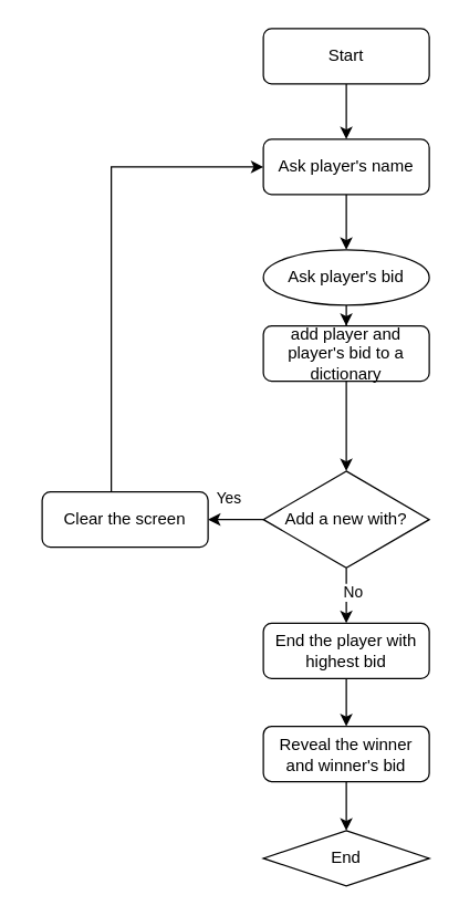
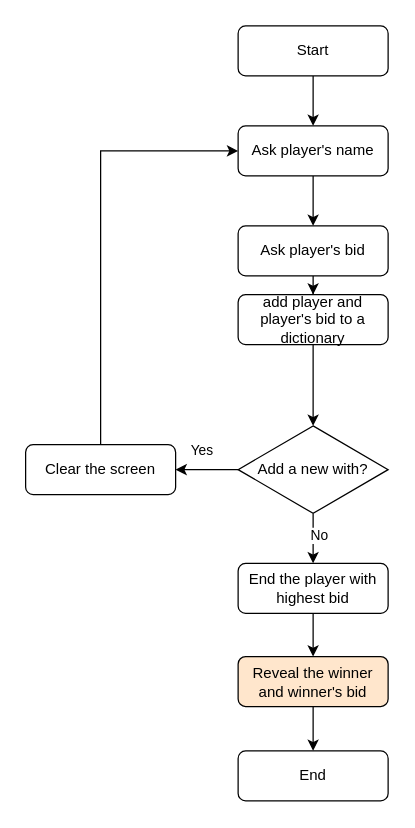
  <mxCell id="0" />
  <mxCell id="1" parent="0" />
  <mxCell id="2" value="" style="edgeStyle=orthogonalEdgeStyle;rounded=0;orthogonalLoop=1;jettySize=auto;html=1;" edge="1" parent="1" source="3" target="14"><mxGeometry relative="1" as="geometry" /></mxCell>
  <mxCell id="3" value="Start" style="rounded=1;whiteSpace=wrap;html=1;fontSize=12;glass=0;strokeWidth=1;shadow=0;" parent="1" vertex="1"><mxGeometry x="190" y="20" width="120" height="40" as="geometry" /></mxCell>
  <mxCell id="4" value="" style="edgeStyle=orthogonalEdgeStyle;rounded=0;orthogonalLoop=1;jettySize=auto;html=1;" edge="1" parent="1" source="5" target="7"><mxGeometry relative="1" as="geometry" /></mxCell>
- <mxCell id="5" value="Ask player's bid" style="ellipse;whiteSpace=wrap;html=1;fontSize=12;glass=0;strokeWidth=1;shadow=0;" vertex="1" parent="1"><mxGeometry x="190" y="180" width="120" height="40" as="geometry" /></mxCell>
+ <mxCell id="5" value="Ask player's bid" style="rounded=1;whiteSpace=wrap;html=1;fontSize=12;glass=0;strokeWidth=1;shadow=0;" vertex="1" parent="1"><mxGeometry x="190" y="180" width="120" height="40" as="geometry" /></mxCell>
  <mxCell id="6" value="" style="edgeStyle=orthogonalEdgeStyle;rounded=0;orthogonalLoop=1;jettySize=auto;html=1;" edge="1" parent="1" source="7" target="12"><mxGeometry relative="1" as="geometry" /></mxCell>
  <mxCell id="7" value="add player and player's bid to a dictionary" style="rounded=1;whiteSpace=wrap;html=1;fontSize=12;glass=0;strokeWidth=1;shadow=0;" vertex="1" parent="1"><mxGeometry x="190" y="235" width="120" height="40" as="geometry" /></mxCell>
  <mxCell id="8" value="" style="edgeStyle=orthogonalEdgeStyle;rounded=0;orthogonalLoop=1;jettySize=auto;html=1;" edge="1" parent="1" source="12" target="16"><mxGeometry relative="1" as="geometry" /></mxCell>
  <mxCell id="9" value="Yes" style="edgeLabel;html=1;align=center;verticalAlign=middle;resizable=0;points=[];" vertex="1" connectable="0" parent="8"><mxGeometry x="-0.15" y="-4" relative="1" as="geometry"><mxPoint x="-9" y="-12" as="offset" /></mxGeometry></mxCell>
  <mxCell id="10" value="" style="edgeStyle=orthogonalEdgeStyle;rounded=0;orthogonalLoop=1;jettySize=auto;html=1;" edge="1" parent="1" source="12" target="18"><mxGeometry relative="1" as="geometry" /></mxCell>
  <mxCell id="11" value="No" style="edgeLabel;html=1;align=center;verticalAlign=middle;resizable=0;points=[];" vertex="1" connectable="0" parent="10"><mxGeometry x="-0.175" y="4" relative="1" as="geometry"><mxPoint as="offset" /></mxGeometry></mxCell>
  <mxCell id="12" value="Add a new with?" style="rhombus;whiteSpace=wrap;html=1;rounded=0;shadow=0;strokeWidth=1;glass=0;" vertex="1" parent="1"><mxGeometry x="190" y="340" width="120" height="70" as="geometry" /></mxCell>
  <mxCell id="13" value="" style="edgeStyle=orthogonalEdgeStyle;rounded=0;orthogonalLoop=1;jettySize=auto;html=1;" edge="1" parent="1" source="14" target="5"><mxGeometry relative="1" as="geometry" /></mxCell>
  <mxCell id="14" value="Ask player's name" style="rounded=1;whiteSpace=wrap;html=1;fontSize=12;glass=0;strokeWidth=1;shadow=0;" vertex="1" parent="1"><mxGeometry x="190" y="100" width="120" height="40" as="geometry" /></mxCell>
  <mxCell id="15" value="" style="edgeStyle=orthogonalEdgeStyle;rounded=0;orthogonalLoop=1;jettySize=auto;html=1;" edge="1" parent="1" source="16" target="14"><mxGeometry relative="1" as="geometry"><Array as="points"><mxPoint x="80" y="120" /></Array></mxGeometry></mxCell>
- <mxCell id="16" value="Clear the screen" style="whiteSpace=wrap;html=1;rounded=1;shadow=0;strokeWidth=1;glass=0;" vertex="1" parent="1"><mxGeometry x="30" y="355" width="120" height="40" as="geometry" /></mxCell>
+ <mxCell id="16" value="Clear the screen" style="whiteSpace=wrap;html=1;rounded=1;shadow=0;strokeWidth=1;glass=0;" vertex="1" parent="1"><mxGeometry x="20" y="355" width="120" height="40" as="geometry" /></mxCell>
  <mxCell id="17" value="" style="edgeStyle=orthogonalEdgeStyle;rounded=0;orthogonalLoop=1;jettySize=auto;html=1;" edge="1" parent="1" source="18" target="20"><mxGeometry relative="1" as="geometry" /></mxCell>
  <mxCell id="18" value="End the player with highest bid" style="whiteSpace=wrap;html=1;rounded=1;shadow=0;strokeWidth=1;glass=0;" vertex="1" parent="1"><mxGeometry x="190" y="450" width="120" height="40" as="geometry" /></mxCell>
  <mxCell id="19" value="" style="edgeStyle=orthogonalEdgeStyle;rounded=0;orthogonalLoop=1;jettySize=auto;html=1;" edge="1" parent="1" source="20" target="21"><mxGeometry relative="1" as="geometry" /></mxCell>
- <mxCell id="20" value="Reveal the winner and winner's bid" style="whiteSpace=wrap;html=1;rounded=1;shadow=0;strokeWidth=1;glass=0;" vertex="1" parent="1"><mxGeometry x="190" y="524.5" width="120" height="40" as="geometry" /></mxCell>
- <mxCell id="21" value="End" style="rhombus;whiteSpace=wrap;html=1;shadow=0;strokeWidth=1;glass=0;" vertex="1" parent="1"><mxGeometry x="190" y="600" width="120" height="40" as="geometry" /></mxCell>
+ <mxCell id="20" value="Reveal the winner and winner's bid" style="whiteSpace=wrap;html=1;rounded=1;shadow=0;strokeWidth=1;glass=0;fillColor=#ffe6cc;" vertex="1" parent="1"><mxGeometry x="190" y="524.5" width="120" height="40" as="geometry" /></mxCell>
+ <mxCell id="21" value="End" style="whiteSpace=wrap;html=1;rounded=1;shadow=0;strokeWidth=1;glass=0;" vertex="1" parent="1"><mxGeometry x="190" y="600" width="120" height="40" as="geometry" /></mxCell>
